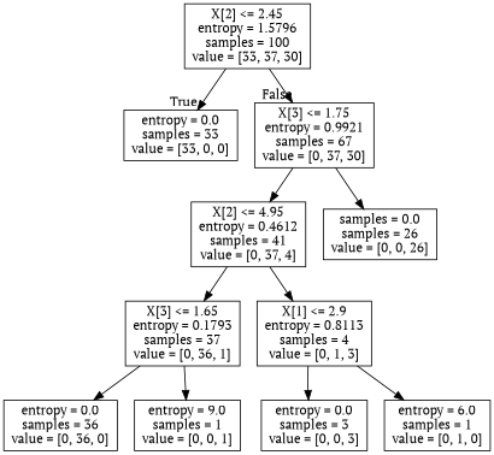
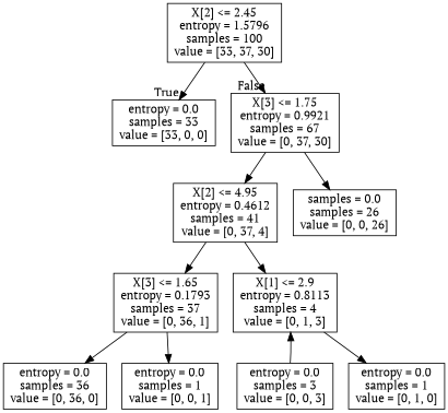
  digraph {
    fontname="PT Serif"
    node [fontname="PT Serif" shape=box]
    edge [fontname="PT Serif"]
    n1 [label="X[2] <= 2.45\nentropy = 1.5796\nsamples = 100\nvalue = [33, 37, 30]"]
    n2 [label="entropy = 0.0\nsamples = 33\nvalue = [33, 0, 0]"]
    n3 [label="X[3] <= 1.75\nentropy = 0.9921\nsamples = 67\nvalue = [0, 37, 30]"]
    n4 [label="X[2] <= 4.95\nentropy = 0.4612\nsamples = 41\nvalue = [0, 37, 4]"]
    n5 [label="samples = 0.0\nsamples = 26\nvalue = [0, 0, 26]"]
    n6 [label="X[3] <= 1.65\nentropy = 0.1793\nsamples = 37\nvalue = [0, 36, 1]"]
    n7 [label="X[1] <= 2.9\nentropy = 0.8113\nsamples = 4\nvalue = [0, 1, 3]"]
    n8 [label="entropy = 0.0\nsamples = 36\nvalue = [0, 36, 0]"]
-   n9 [label="entropy = 9.0\nsamples = 1\nvalue = [0, 0, 1]"]
+   n9 [label="entropy = 0.0\nsamples = 1\nvalue = [0, 0, 1]"]
    n10 [label="entropy = 0.0\nsamples = 3\nvalue = [0, 0, 3]"]
-   n11 [label="entropy = 6.0\nsamples = 1\nvalue = [0, 1, 0]"]
+   n11 [label="entropy = 0.0\nsamples = 1\nvalue = [0, 1, 0]"]
    n1 -> n2 [headlabel=True labelangle=45 labeldistance=2.5]
    n1 -> n3 [headlabel=False labelangle=-45 labeldistance=2.5]
    n3 -> n4
    n3 -> n5
    n4 -> n6
    n4 -> n7
    n6 -> n8
    n6 -> n9
-   n7 -> n10
+   n10 -> n7
    n7 -> n11
  }
